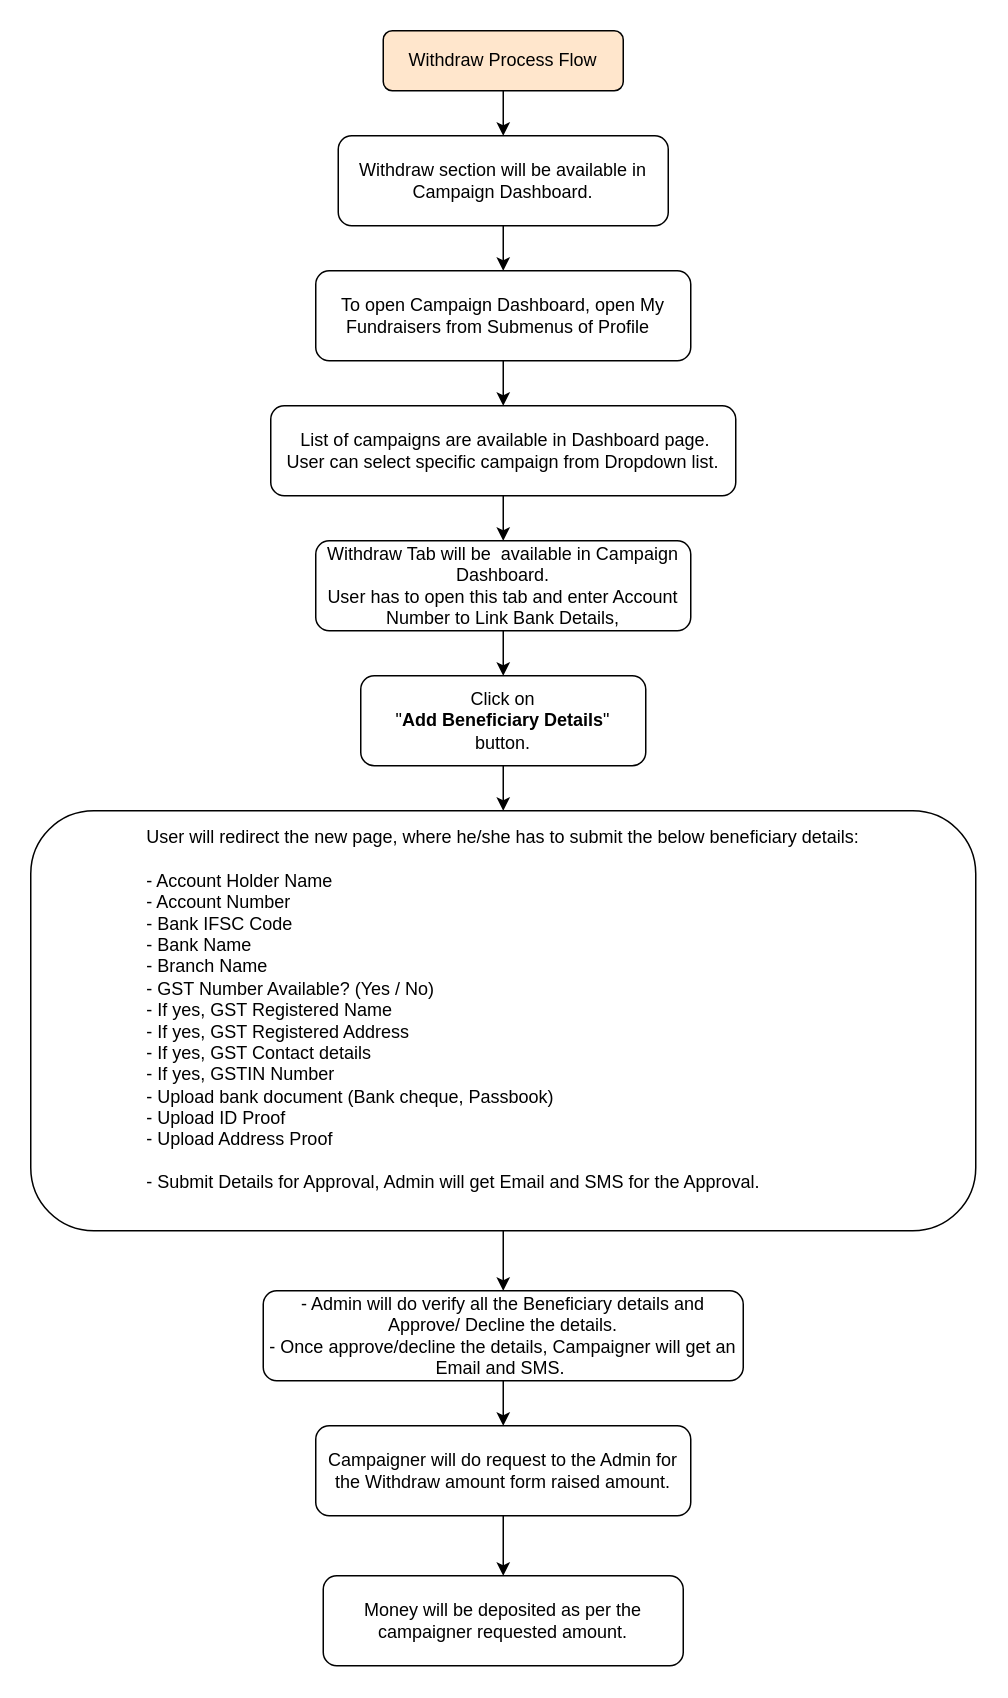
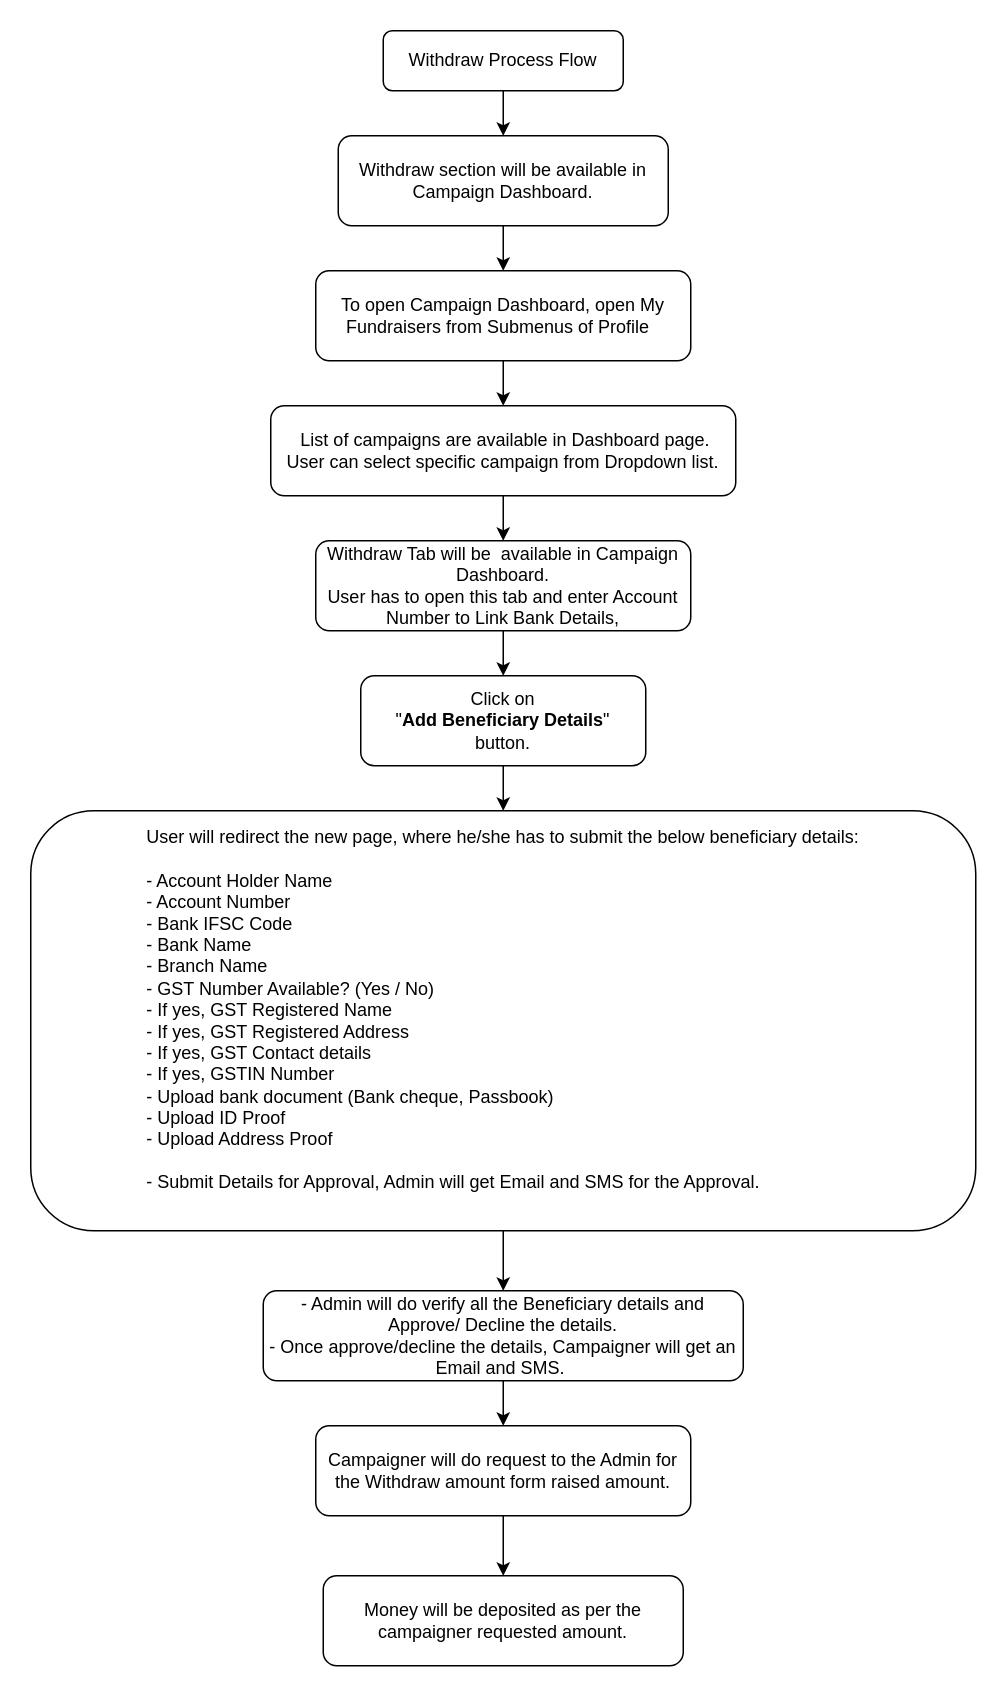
  <mxCell id="0" />
  <mxCell id="1" parent="0" />
  <mxCell id="2" value="" style="edgeStyle=orthogonalEdgeStyle;rounded=0;orthogonalLoop=1;jettySize=auto;html=1;" parent="1" source="3" target="5" edge="1"><mxGeometry relative="1" as="geometry" /></mxCell>
- <mxCell id="3" value="Withdraw Process Flow" style="rounded=1;whiteSpace=wrap;html=1;fillColor=#ffe6cc;" parent="1" vertex="1"><mxGeometry x="255" y="20" width="160" height="40" as="geometry" /></mxCell>
+ <mxCell id="3" value="Withdraw Process Flow" style="rounded=1;whiteSpace=wrap;html=1;" parent="1" vertex="1"><mxGeometry x="255" y="20" width="160" height="40" as="geometry" /></mxCell>
  <mxCell id="4" value="" style="edgeStyle=orthogonalEdgeStyle;rounded=0;orthogonalLoop=1;jettySize=auto;html=1;" parent="1" source="5" target="7" edge="1"><mxGeometry relative="1" as="geometry" /></mxCell>
  <mxCell id="5" value="Withdraw section will be available in Campaign Dashboard." style="rounded=1;whiteSpace=wrap;html=1;" parent="1" vertex="1"><mxGeometry x="225" y="90" width="220" height="60" as="geometry" /></mxCell>
  <mxCell id="6" value="" style="edgeStyle=orthogonalEdgeStyle;rounded=0;orthogonalLoop=1;jettySize=auto;html=1;" parent="1" source="7" target="9" edge="1"><mxGeometry relative="1" as="geometry" /></mxCell>
  <mxCell id="7" value="To open Campaign Dashboard, open My Fundraisers from Submenus of Profile&amp;nbsp;&amp;nbsp;" style="rounded=1;whiteSpace=wrap;html=1;" parent="1" vertex="1"><mxGeometry x="210" y="180" width="250" height="60" as="geometry" /></mxCell>
  <mxCell id="8" value="" style="edgeStyle=orthogonalEdgeStyle;rounded=0;orthogonalLoop=1;jettySize=auto;html=1;" parent="1" source="9" target="11" edge="1"><mxGeometry relative="1" as="geometry" /></mxCell>
  <mxCell id="9" value="&amp;nbsp;List of campaigns are available in Dashboard page.&lt;br&gt;User can select specific campaign from Dropdown list." style="rounded=1;whiteSpace=wrap;html=1;" parent="1" vertex="1"><mxGeometry x="180" y="270" width="310" height="60" as="geometry" /></mxCell>
  <mxCell id="10" value="" style="edgeStyle=orthogonalEdgeStyle;rounded=0;orthogonalLoop=1;jettySize=auto;html=1;" parent="1" source="11" target="13" edge="1"><mxGeometry relative="1" as="geometry" /></mxCell>
  <mxCell id="11" value="Withdraw Tab will be&amp;nbsp; available in Campaign Dashboard.&lt;br&gt;User has to open this tab and enter Account Number to Link Bank Details," style="rounded=1;whiteSpace=wrap;html=1;" parent="1" vertex="1"><mxGeometry x="210" y="360" width="250" height="60" as="geometry" /></mxCell>
  <mxCell id="12" value="" style="edgeStyle=orthogonalEdgeStyle;rounded=0;orthogonalLoop=1;jettySize=auto;html=1;" parent="1" source="13" target="15" edge="1"><mxGeometry relative="1" as="geometry" /></mxCell>
  <mxCell id="13" value="Click on &lt;br&gt;&quot;&lt;b&gt;Add Beneficiary Details&lt;/b&gt;&quot; &lt;br&gt;button." style="rounded=1;whiteSpace=wrap;html=1;" parent="1" vertex="1"><mxGeometry x="240" y="450" width="190" height="60" as="geometry" /></mxCell>
  <mxCell id="14" value="" style="edgeStyle=orthogonalEdgeStyle;rounded=0;orthogonalLoop=1;jettySize=auto;html=1;" parent="1" source="15" target="17" edge="1"><mxGeometry relative="1" as="geometry" /></mxCell>
  <mxCell id="15" value="&lt;div style=&quot;text-align: left&quot;&gt;&lt;span&gt;User will redirect the new page, where he/she has to submit the below beneficiary details:&lt;/span&gt;&lt;/div&gt;&lt;div style=&quot;text-align: left&quot;&gt;&lt;br&gt;&lt;/div&gt;&lt;div style=&quot;text-align: left&quot;&gt;&lt;span&gt;- Account Holder Name&lt;/span&gt;&lt;/div&gt;&lt;div style=&quot;text-align: left&quot;&gt;&lt;span&gt;- Account Number&lt;/span&gt;&lt;/div&gt;&lt;div style=&quot;text-align: left&quot;&gt;&lt;span&gt;- Bank IFSC Code&lt;/span&gt;&lt;/div&gt;&lt;div style=&quot;text-align: left&quot;&gt;&lt;span&gt;- Bank Name&lt;/span&gt;&lt;/div&gt;&lt;div style=&quot;text-align: left&quot;&gt;&lt;span&gt;- Branch Name&lt;/span&gt;&lt;/div&gt;&lt;div style=&quot;text-align: left&quot;&gt;&lt;span&gt;- GST Number Available? (Yes / No)&lt;/span&gt;&lt;/div&gt;&lt;div style=&quot;text-align: left&quot;&gt;&lt;span&gt;- If yes, GST Registered Name&lt;/span&gt;&lt;/div&gt;&lt;div style=&quot;text-align: left&quot;&gt;&lt;span&gt;- If yes, GST Registered Address&lt;/span&gt;&lt;/div&gt;&lt;div style=&quot;text-align: left&quot;&gt;&lt;span&gt;- If yes, GST Contact details&lt;/span&gt;&lt;/div&gt;&lt;div style=&quot;text-align: left&quot;&gt;&lt;span&gt;- If yes, GSTIN Number&lt;/span&gt;&lt;/div&gt;&lt;div style=&quot;text-align: left&quot;&gt;&lt;span&gt;- Upload bank document (Bank cheque, Passbook)&lt;/span&gt;&lt;/div&gt;&lt;div style=&quot;text-align: left&quot;&gt;&lt;span&gt;- Upload ID Proof&lt;/span&gt;&lt;/div&gt;&lt;div style=&quot;text-align: left&quot;&gt;&lt;span&gt;- Upload Address Proof&lt;br&gt;&lt;br&gt;- Submit Details for Approval, Admin will get Email and SMS for the Approval.&lt;/span&gt;&lt;/div&gt;&lt;div style=&quot;text-align: left&quot;&gt;&lt;br&gt;&lt;/div&gt;" style="rounded=1;whiteSpace=wrap;html=1;spacingLeft=10;spacingRight=10;" parent="1" vertex="1"><mxGeometry x="20" y="540" width="630" height="280" as="geometry" /></mxCell>
  <mxCell id="16" value="" style="edgeStyle=orthogonalEdgeStyle;rounded=0;orthogonalLoop=1;jettySize=auto;html=1;" parent="1" source="17" target="19" edge="1"><mxGeometry relative="1" as="geometry" /></mxCell>
  <mxCell id="17" value="- Admin will do verify all the Beneficiary details and Approve/ Decline the details.&lt;br&gt;- Once approve/decline the details, Campaigner will get an Email and SMS.&amp;nbsp;" style="rounded=1;whiteSpace=wrap;html=1;" parent="1" vertex="1"><mxGeometry x="175" y="860" width="320" height="60" as="geometry" /></mxCell>
  <mxCell id="18" value="" style="edgeStyle=orthogonalEdgeStyle;rounded=0;orthogonalLoop=1;jettySize=auto;html=1;" parent="1" source="19" target="20" edge="1"><mxGeometry relative="1" as="geometry" /></mxCell>
  <mxCell id="19" value="Campaigner will do request to the Admin for the Withdraw amount form raised amount." style="rounded=1;whiteSpace=wrap;html=1;" parent="1" vertex="1"><mxGeometry x="210" y="950" width="250" height="60" as="geometry" /></mxCell>
  <mxCell id="20" value="Money will be deposited as per the campaigner requested amount." style="rounded=1;whiteSpace=wrap;html=1;" parent="1" vertex="1"><mxGeometry x="215" y="1050" width="240" height="60" as="geometry" /></mxCell>
